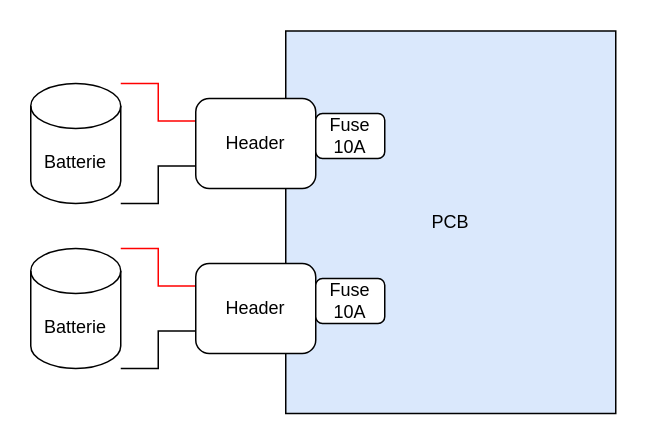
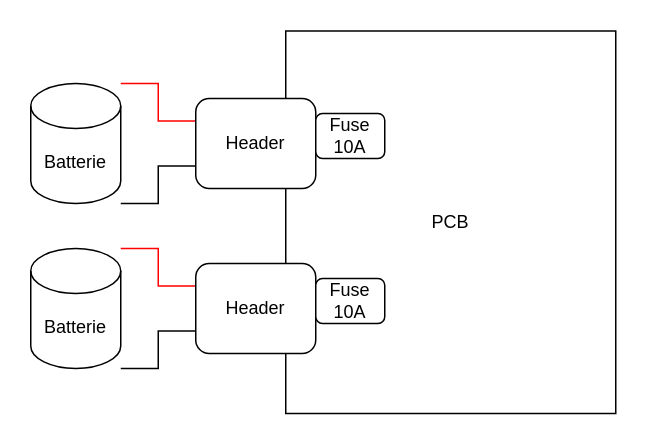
  <mxCell id="0" />
  <mxCell id="1" parent="0" />
  <mxCell id="2" style="edgeStyle=orthogonalEdgeStyle;rounded=0;orthogonalLoop=1;jettySize=auto;html=1;entryX=0;entryY=0.25;entryDx=0;entryDy=0;strokeColor=#FF0000;endArrow=none;startFill=0;" edge="1" parent="1" source="4" target="6"><mxGeometry relative="1" as="geometry"><Array as="points"><mxPoint x="105" y="55" /><mxPoint x="105" y="80" /></Array></mxGeometry></mxCell>
  <mxCell id="3" style="edgeStyle=orthogonalEdgeStyle;rounded=0;orthogonalLoop=1;jettySize=auto;html=1;entryX=0;entryY=0.75;entryDx=0;entryDy=0;fillColor=#f8cecc;strokeColor=#000000;endArrow=none;startFill=0;" edge="1" parent="1" source="4" target="6"><mxGeometry relative="1" as="geometry"><Array as="points"><mxPoint x="105" y="135" /><mxPoint x="105" y="110" /></Array></mxGeometry></mxCell>
  <mxCell id="4" value="Batterie" style="shape=cylinder3;whiteSpace=wrap;html=1;boundedLbl=1;backgroundOutline=1;size=15;" vertex="1" parent="1"><mxGeometry x="20" y="55" width="60" height="80" as="geometry" /></mxCell>
- <mxCell id="5" value="PCB" style="rounded=0;whiteSpace=wrap;html=1;fillColor=#dae8fc;" vertex="1" parent="1"><mxGeometry x="190" y="20" width="220" height="255" as="geometry" /></mxCell>
+ <mxCell id="5" value="PCB" style="rounded=0;whiteSpace=wrap;html=1;" vertex="1" parent="1"><mxGeometry x="190" y="20" width="220" height="255" as="geometry" /></mxCell>
  <mxCell id="6" value="Header" style="rounded=1;whiteSpace=wrap;html=1;" vertex="1" parent="1"><mxGeometry x="130" y="65" width="80" height="60" as="geometry" /></mxCell>
  <mxCell id="7" value="Fuse 10A" style="rounded=1;whiteSpace=wrap;html=1;" vertex="1" parent="1"><mxGeometry x="210" y="75" width="46" height="30" as="geometry" /></mxCell>
  <mxCell id="8" style="edgeStyle=orthogonalEdgeStyle;rounded=0;orthogonalLoop=1;jettySize=auto;html=1;entryX=0;entryY=0.25;entryDx=0;entryDy=0;strokeColor=#FF0000;endArrow=none;startFill=0;" edge="1" parent="1" source="10" target="11"><mxGeometry relative="1" as="geometry"><Array as="points"><mxPoint x="105" y="165" /><mxPoint x="105" y="190" /></Array></mxGeometry></mxCell>
  <mxCell id="9" style="edgeStyle=orthogonalEdgeStyle;rounded=0;orthogonalLoop=1;jettySize=auto;html=1;entryX=0;entryY=0.75;entryDx=0;entryDy=0;fillColor=#f8cecc;strokeColor=#000000;endArrow=none;startFill=0;" edge="1" parent="1" source="10" target="11"><mxGeometry relative="1" as="geometry"><Array as="points"><mxPoint x="105" y="245" /><mxPoint x="105" y="220" /></Array></mxGeometry></mxCell>
  <mxCell id="10" value="Batterie" style="shape=cylinder3;whiteSpace=wrap;html=1;boundedLbl=1;backgroundOutline=1;size=15;" vertex="1" parent="1"><mxGeometry x="20" y="165" width="60" height="80" as="geometry" /></mxCell>
  <mxCell id="11" value="Header" style="rounded=1;whiteSpace=wrap;html=1;" vertex="1" parent="1"><mxGeometry x="130" y="175" width="80" height="60" as="geometry" /></mxCell>
  <mxCell id="12" value="Fuse 10A" style="rounded=1;whiteSpace=wrap;html=1;" vertex="1" parent="1"><mxGeometry x="210" y="185" width="46" height="30" as="geometry" /></mxCell>
